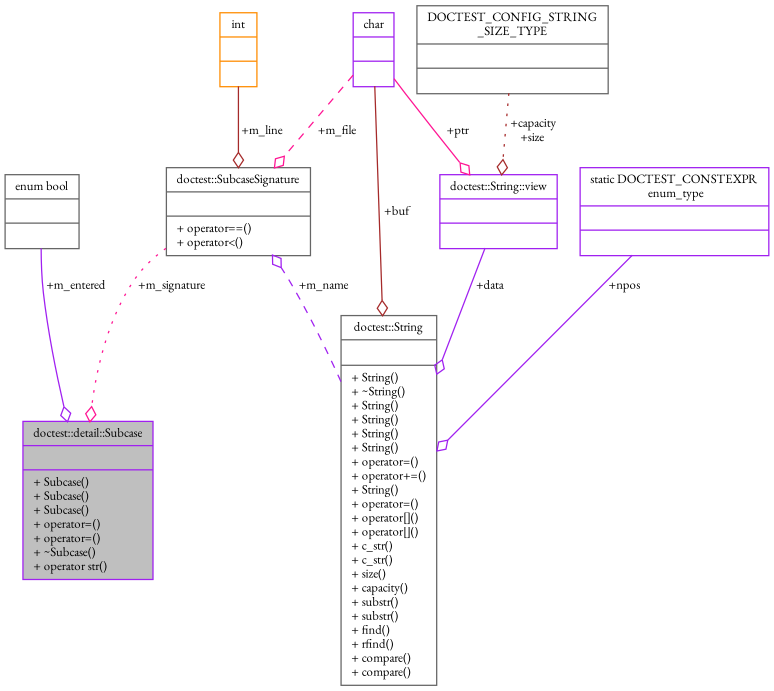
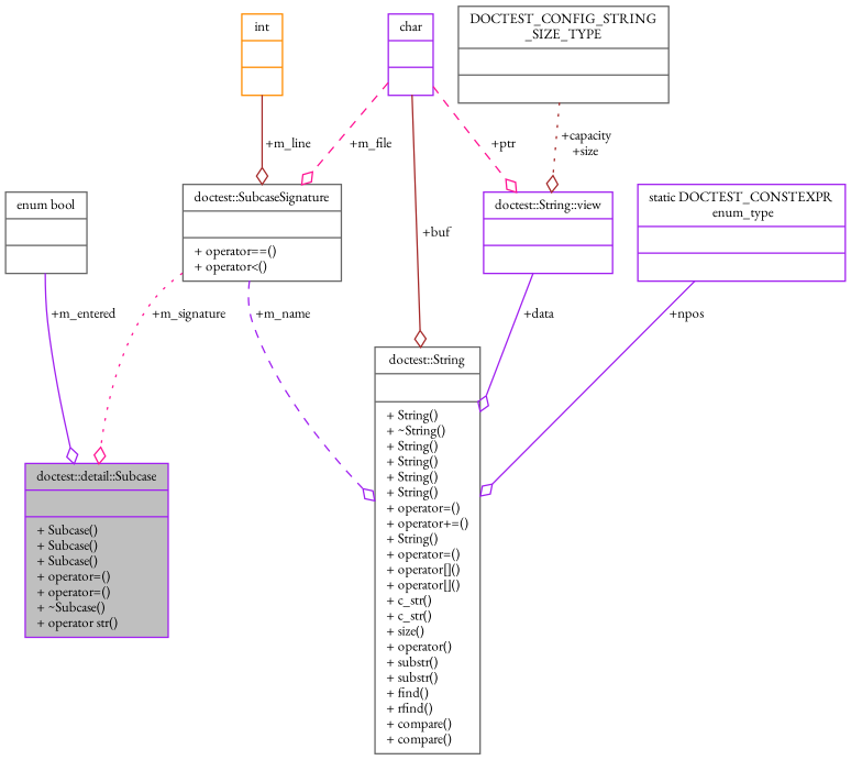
  digraph {
    fontname="EB Garamond"
    node [color=purple fillcolor=white fontname="EB Garamond" fontsize=10 shape=record style=filled]
    edge [arrowhead=odiamond color=purple fontname="EB Garamond" fontsize=10 labelfontname=Helvetica labelfontsize=10 style=solid]
    n1 [fillcolor=grey75 fontcolor=black height=0.2 label="{doctest::detail::Subcase\n||+ Subcase()\l+ Subcase()\l+ Subcase()\l+ operator=()\l+ operator=()\l+ ~Subcase()\l+ operator str()\l}" width=0.4]
    n2 [color=gray40 height=0.2 label="{enum bool\n||}" width=0.4]
    n3 [color=gray40 height=0.2 label="{doctest::SubcaseSignature\n||+ operator==()\l+ operator\<()\l}" width=0.4]
    n4 [height=0.2 label="{char\n||}" width=0.4]
-   n5 [color=gray40 height=0.2 label="{doctest::String\n||+ String()\l+ ~String()\l+ String()\l+ String()\l+ String()\l+ String()\l+ operator=()\l+ operator+=()\l+ String()\l+ operator=()\l+ operator[]()\l+ operator[]()\l+ c_str()\l+ c_str()\l+ size()\l+ capacity()\l+ substr()\l+ substr()\l+ find()\l+ rfind()\l+ compare()\l+ compare()\l}" width=0.4]
+   n5 [color=gray40 height=0.2 label="{doctest::String\n||+ String()\l+ ~String()\l+ String()\l+ String()\l+ String()\l+ String()\l+ operator=()\l+ operator+=()\l+ String()\l+ operator=()\l+ operator[]()\l+ operator[]()\l+ c_str()\l+ c_str()\l+ size()\l+ operator()\l+ substr()\l+ substr()\l+ find()\l+ rfind()\l+ compare()\l+ compare()\l}" width=0.4]
    n6 [height=0.2 label="{doctest::String::view\n||}" width=0.4]
    n7 [height=0.2 label="{static DOCTEST_CONSTEXPR\l enum_type\n||}" width=0.4]
    n8 [color=gray40 height=0.2 label="{DOCTEST_CONFIG_STRING\l_SIZE_TYPE\n||}" width=0.4]
    n9 [color=darkorange height=0.2 label="{int\n||}" width=0.4]
    n2 -> n1 [label=" +m_entered"]
    n3 -> n1 [color=deeppink label=" +m_signature" style=dotted]
    n4 -> n3 [color=deeppink label=" +m_file" style=dashed]
    n4 -> n5 [color=brown label=" +buf"]
-   n4 -> n6 [color=deeppink label=" +ptr"]
-   n5 -> n3 [label=" +m_name" style=dashed]
+   n4 -> n6 [color=deeppink label=" +ptr" style=dashed]
+   n3 -> n5 [label=" +m_name" style=dashed]
    n6 -> n5 [label=" +data"]
    n7 -> n5 [label=" +npos"]
    n8 -> n6 [color=brown label=" +capacity\n+size" style=dotted]
    n9 -> n3 [color=brown label=" +m_line"]
  }
